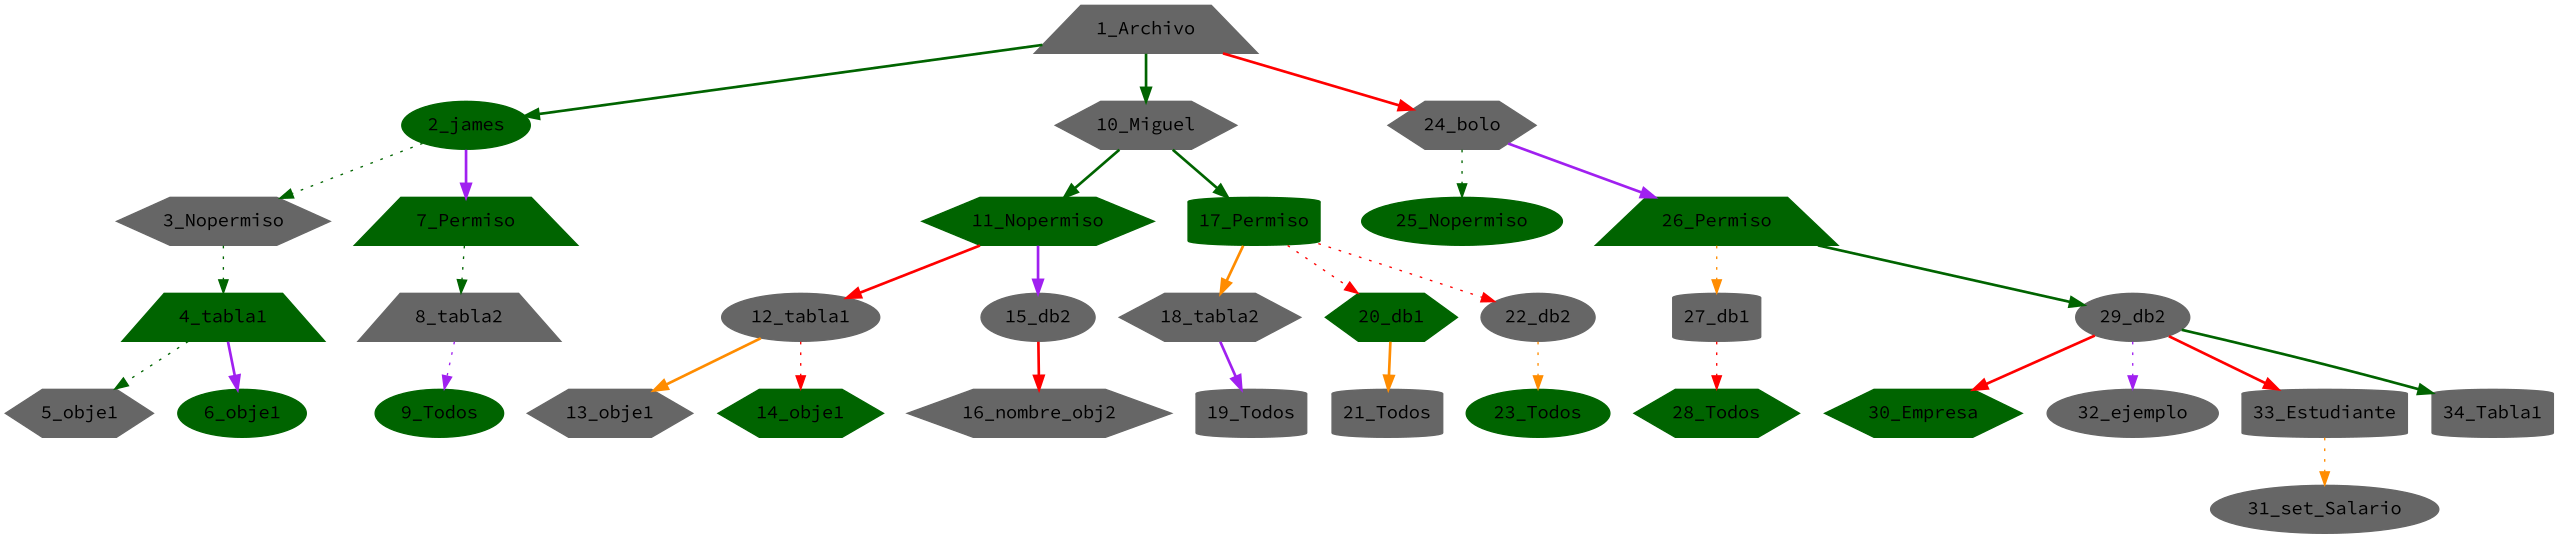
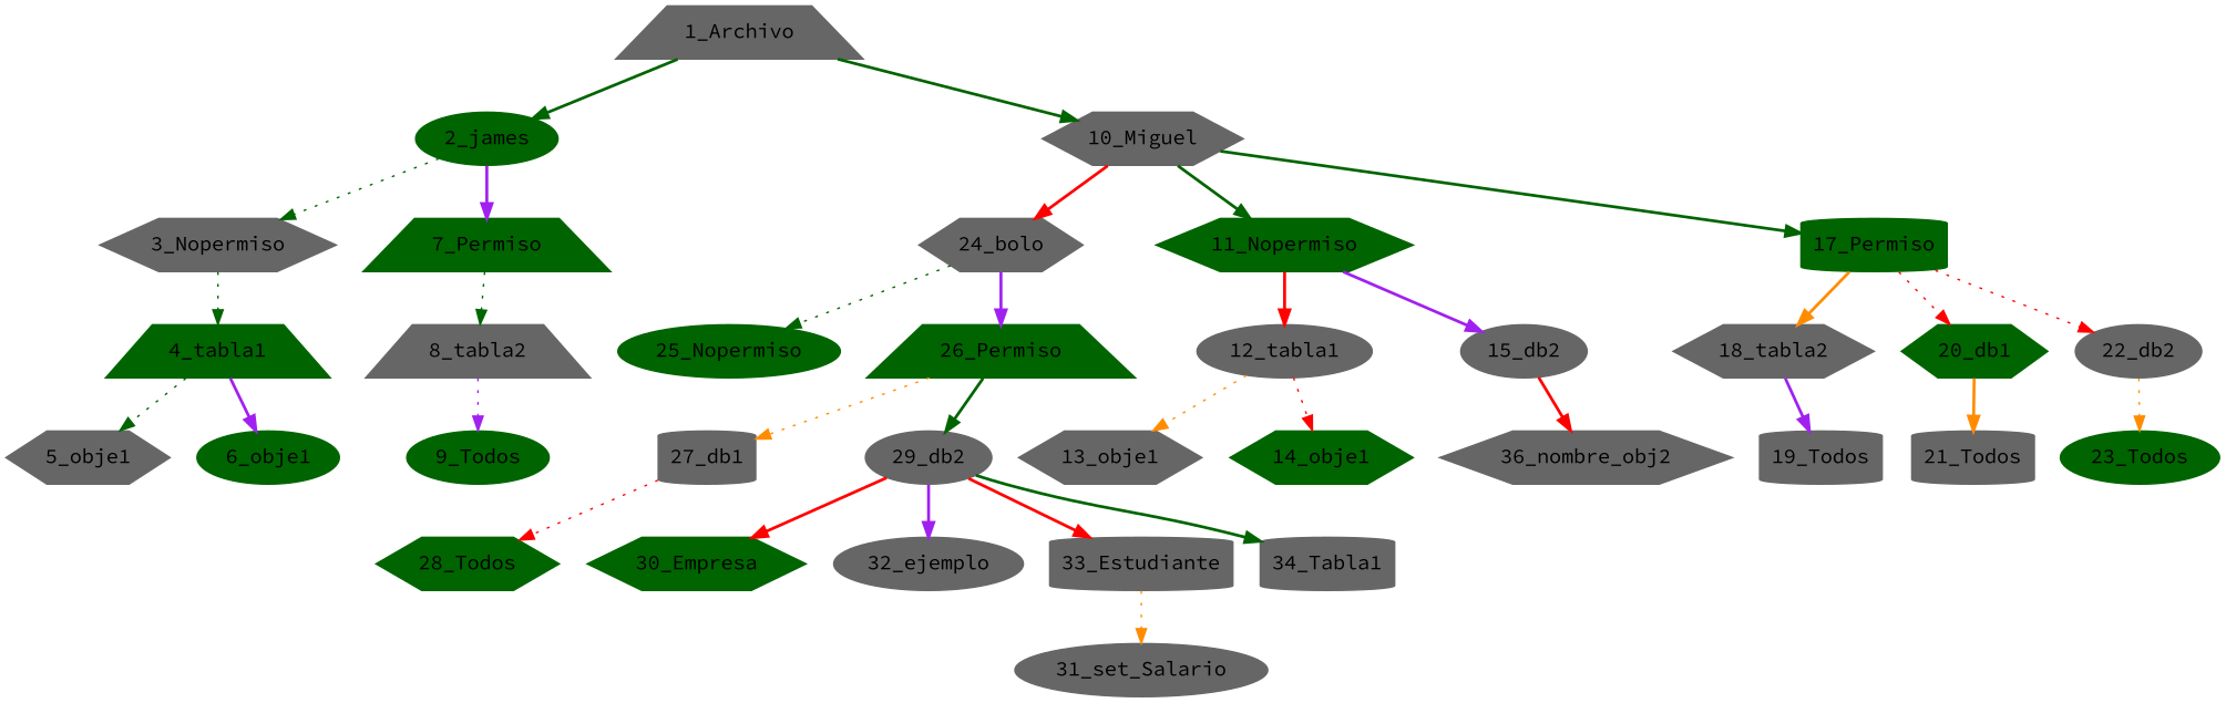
  digraph {
    fontname="Source Code Pro"
    rankdir=UD
    node [color=gray40 fontname="Source Code Pro" shape=hexagon style=filled]
    edge [color=darkgreen fontname="Source Code Pro" style=bold]
    "1_Archivo" [shape=trapezium]
    "2_james" [color=darkgreen shape=ellipse]
    "10_Miguel"
    "24_bolo"
    "3_Nopermiso"
    "7_Permiso" [color=darkgreen shape=trapezium]
    "11_Nopermiso" [color=darkgreen]
    "17_Permiso" [color=darkgreen shape=cylinder]
    "25_Nopermiso" [color=darkgreen shape=ellipse]
    "26_Permiso" [color=darkgreen shape=trapezium]
    "4_tabla1" [color=darkgreen shape=trapezium]
    "8_tabla2" [shape=trapezium]
    "5_obje1"
    "6_obje1" [color=darkgreen shape=ellipse]
    "9_Todos" [color=darkgreen shape=ellipse]
    "12_tabla1" [shape=ellipse]
    "15_db2" [shape=ellipse]
    "18_tabla2"
    "20_db1" [color=darkgreen]
    "22_db2" [shape=ellipse]
    "13_obje1"
    "14_obje1" [color=darkgreen]
-   "16_nombre_obj2"
+   "16_nombre_obj2" [label="36_nombre_obj2"]
    "19_Todos" [shape=cylinder]
    "21_Todos" [shape=cylinder]
    "23_Todos" [color=darkgreen shape=ellipse]
    "27_db1" [shape=cylinder]
    "29_db2" [shape=ellipse]
    "28_Todos" [color=darkgreen]
    "30_Empresa" [color=darkgreen]
    "32_ejemplo" [shape=ellipse]
    "33_Estudiante" [shape=cylinder]
    "34_Tabla1" [shape=cylinder]
    "31_set_Salario" [shape=ellipse]
    "1_Archivo" -> "2_james"
    "1_Archivo" -> "10_Miguel"
-   "1_Archivo" -> "24_bolo" [color=red]
+   "10_Miguel" -> "24_bolo" [color=red]
    "2_james" -> "3_Nopermiso" [style=dotted]
    "2_james" -> "7_Permiso" [color=purple]
    "10_Miguel" -> "11_Nopermiso"
    "10_Miguel" -> "17_Permiso"
    "24_bolo" -> "25_Nopermiso" [style=dotted]
    "24_bolo" -> "26_Permiso" [color=purple]
    "3_Nopermiso" -> "4_tabla1" [style=dotted]
    "7_Permiso" -> "8_tabla2" [style=dotted]
    "11_Nopermiso" -> "12_tabla1" [color=red]
    "11_Nopermiso" -> "15_db2" [color=purple]
    "17_Permiso" -> "18_tabla2" [color=darkorange]
    "17_Permiso" -> "20_db1" [color=red style=dotted]
    "17_Permiso" -> "22_db2" [color=red style=dotted]
    "26_Permiso" -> "27_db1" [color=darkorange style=dotted]
    "26_Permiso" -> "29_db2"
    "4_tabla1" -> "5_obje1" [style=dotted]
    "4_tabla1" -> "6_obje1" [color=purple]
    "8_tabla2" -> "9_Todos" [color=purple style=dotted]
-   "12_tabla1" -> "13_obje1" [color=darkorange]
+   "12_tabla1" -> "13_obje1" [color=darkorange style=dotted]
    "12_tabla1" -> "14_obje1" [color=red style=dotted]
    "15_db2" -> "16_nombre_obj2" [color=red]
    "18_tabla2" -> "19_Todos" [color=purple]
    "20_db1" -> "21_Todos" [color=darkorange]
    "22_db2" -> "23_Todos" [color=darkorange style=dotted]
    "27_db1" -> "28_Todos" [color=red style=dotted]
    "29_db2" -> "30_Empresa" [color=red]
-   "29_db2" -> "32_ejemplo" [color=purple style=dotted]
+   "29_db2" -> "32_ejemplo" [color=purple]
    "29_db2" -> "33_Estudiante" [color=red]
    "29_db2" -> "34_Tabla1"
    "33_Estudiante" -> "31_set_Salario" [color=darkorange style=dotted]
  }
